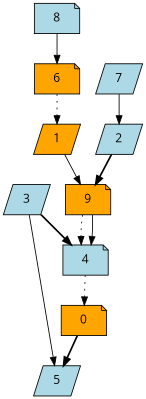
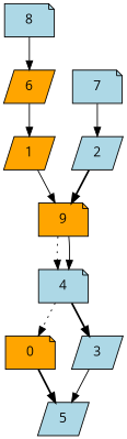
  digraph {
    fontname="Open Sans"
    node [fillcolor=lightblue fontname="Open Sans" shape=note style=filled]
    edge [fontname="Open Sans" style=solid]
    n1 [fillcolor=orange label=0]
    n2 [label=5 shape=parallelogram]
    n3 [fillcolor=orange label=1 shape=parallelogram]
    n4 [fillcolor=orange label=9]
    n5 [label=4]
    n6 [label=2 shape=parallelogram]
    n7 [label=3 shape=parallelogram]
    n8 [label=8]
-   n9 [fillcolor=orange label=6]
-   n10 [label=7 shape=parallelogram]
+   n9 [fillcolor=orange label=6 shape=parallelogram]
+   n10 [label=7]
    n1 -> n2 [style=bold]
    n3 -> n4
    n4 -> n5 [style=dotted]
    n4 -> n5
    n5 -> n1 [style=dotted]
-   n7 -> n5 [style=bold]
+   n5 -> n7 [style=bold]
    n6 -> n4 [style=bold]
    n7 -> n2
    n8 -> n9
-   n9 -> n3 [style=dotted]
+   n9 -> n3
    n10 -> n6
  }
